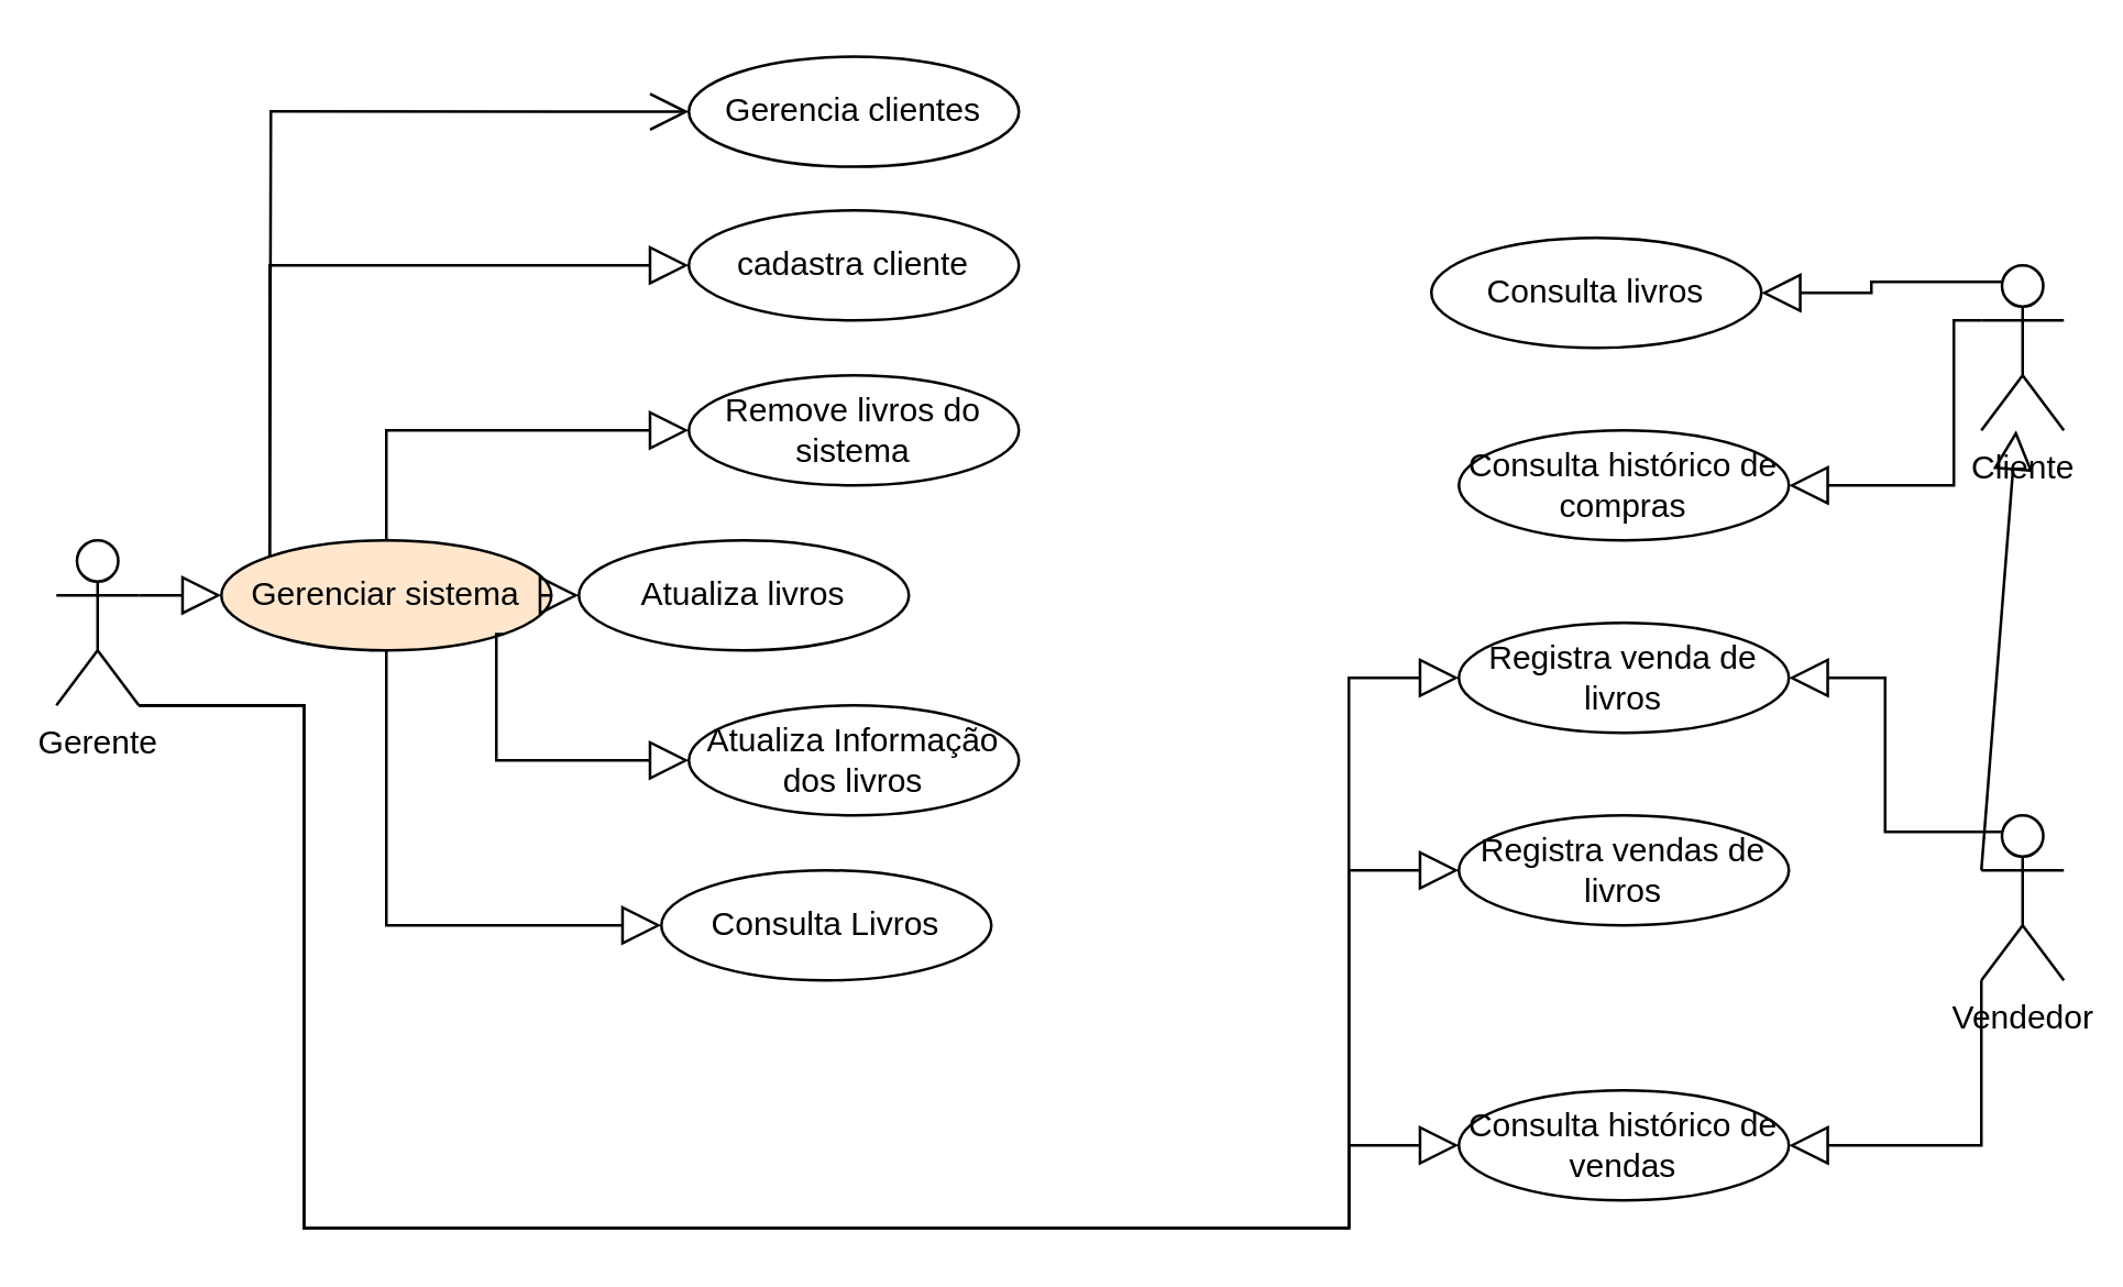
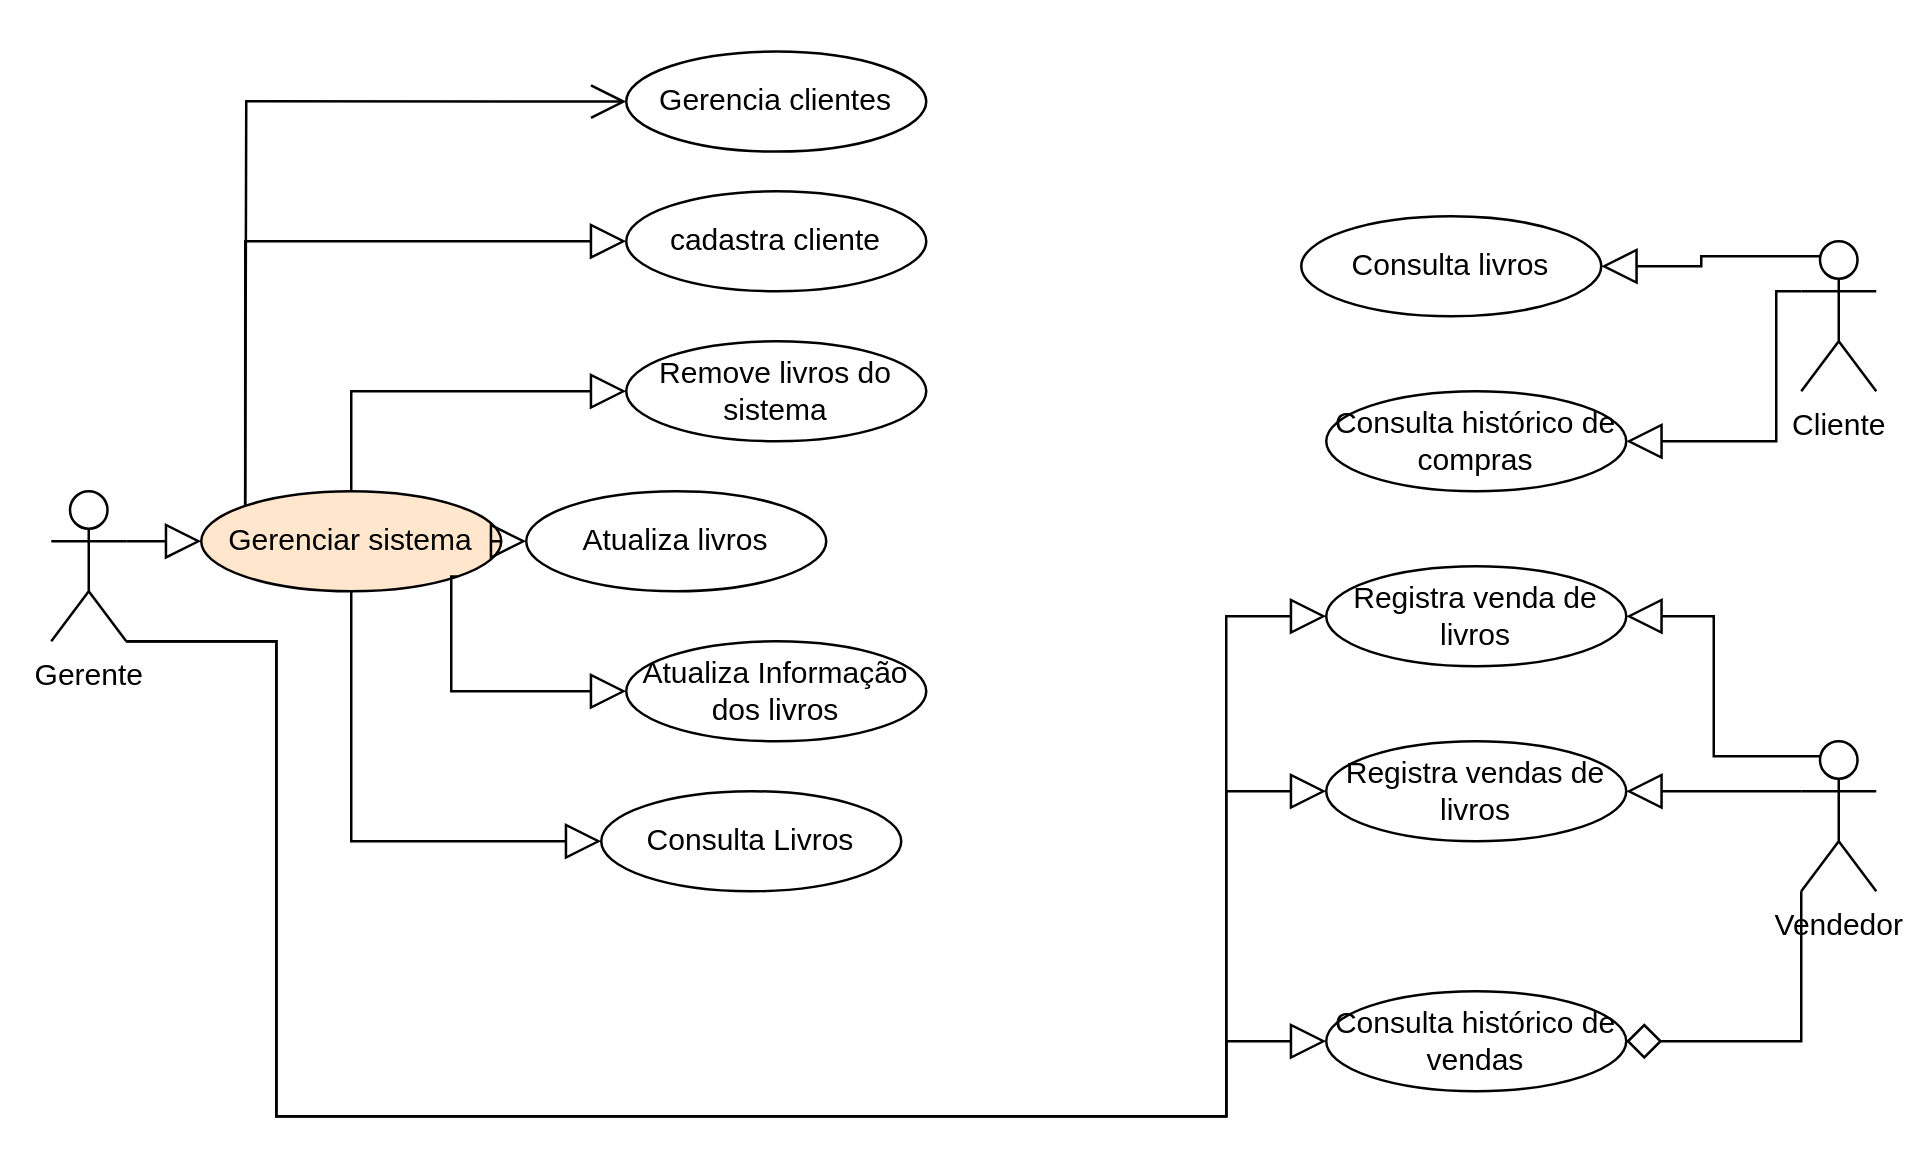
  <mxCell id="0" />
  <mxCell id="1" parent="0" />
  <mxCell id="2" value="Gerente" style="shape=umlActor;verticalLabelPosition=bottom;verticalAlign=top;html=1;outlineConnect=0;" vertex="1" parent="1"><mxGeometry x="20" y="196" width="30" height="60" as="geometry" /></mxCell>
  <mxCell id="3" value="Atualiza livros" style="ellipse;whiteSpace=wrap;html=1;" vertex="1" parent="1"><mxGeometry x="210" y="196" width="120" height="40" as="geometry" /></mxCell>
  <mxCell id="4" value="Atualiza Informação dos livros" style="ellipse;whiteSpace=wrap;html=1;" vertex="1" parent="1"><mxGeometry x="250" y="256" width="120" height="40" as="geometry" /></mxCell>
  <mxCell id="5" value="Remove livros do sistema" style="ellipse;whiteSpace=wrap;html=1;" vertex="1" parent="1"><mxGeometry x="250" y="136" width="120" height="40" as="geometry" /></mxCell>
  <mxCell id="6" value="Gerenciar sistema" style="ellipse;whiteSpace=wrap;html=1;fillColor=#ffe6cc;" vertex="1" parent="1"><mxGeometry x="80" y="196" width="120" height="40" as="geometry" /></mxCell>
  <mxCell id="7" value="Consulta Livros" style="ellipse;whiteSpace=wrap;html=1;" vertex="1" parent="1"><mxGeometry x="240" y="316" width="120" height="40" as="geometry" /></mxCell>
  <mxCell id="8" value="Vendedor&lt;div&gt;&lt;br&gt;&lt;/div&gt;" style="shape=umlActor;verticalLabelPosition=bottom;verticalAlign=top;html=1;outlineConnect=0;" vertex="1" parent="1"><mxGeometry x="720" y="296" width="30" height="60" as="geometry" /></mxCell>
  <mxCell id="9" value="Cliente" style="shape=umlActor;verticalLabelPosition=bottom;verticalAlign=top;html=1;outlineConnect=0;" vertex="1" parent="1"><mxGeometry x="720" y="96" width="30" height="60" as="geometry" /></mxCell>
  <mxCell id="10" value="Registra venda de livros" style="ellipse;whiteSpace=wrap;html=1;" vertex="1" parent="1"><mxGeometry x="530" y="226" width="120" height="40" as="geometry" /></mxCell>
  <mxCell id="11" value="Registra vendas de livros" style="ellipse;whiteSpace=wrap;html=1;" vertex="1" parent="1"><mxGeometry x="530" y="296" width="120" height="40" as="geometry" /></mxCell>
  <mxCell id="12" value="Consulta histórico de vendas" style="ellipse;whiteSpace=wrap;html=1;" vertex="1" parent="1"><mxGeometry x="530" y="396" width="120" height="40" as="geometry" /></mxCell>
  <mxCell id="13" value="" style="endArrow=block;endFill=0;endSize=12;html=1;rounded=0;exitX=1;exitY=1;exitDx=0;exitDy=0;entryX=0;entryY=0.5;entryDx=0;entryDy=0;edgeStyle=orthogonalEdgeStyle;" edge="1" parent="1" source="6" target="4"><mxGeometry width="160" relative="1" as="geometry"><mxPoint x="130" y="266" as="sourcePoint" /><mxPoint x="290" y="266" as="targetPoint" /><Array as="points"><mxPoint x="180" y="230" /><mxPoint x="180" y="276" /></Array></mxGeometry></mxCell>
  <mxCell id="14" value="" style="endArrow=block;endFill=0;endSize=12;html=1;rounded=0;exitX=0.5;exitY=1;exitDx=0;exitDy=0;entryX=0;entryY=0.5;entryDx=0;entryDy=0;edgeStyle=orthogonalEdgeStyle;" edge="1" parent="1" source="6" target="7"><mxGeometry width="160" relative="1" as="geometry"><mxPoint x="160" y="266" as="sourcePoint" /><mxPoint x="320" y="266" as="targetPoint" /></mxGeometry></mxCell>
  <mxCell id="15" value="" style="endArrow=block;endFill=0;endSize=12;html=1;rounded=0;exitX=1;exitY=0.5;exitDx=0;exitDy=0;entryX=0;entryY=0.5;entryDx=0;entryDy=0;" edge="1" parent="1" source="6" target="3"><mxGeometry width="160" relative="1" as="geometry"><mxPoint x="210" y="196" as="sourcePoint" /><mxPoint x="370" y="196" as="targetPoint" /></mxGeometry></mxCell>
  <mxCell id="16" value="" style="endArrow=block;endFill=0;endSize=12;html=1;rounded=0;exitX=0.5;exitY=0;exitDx=0;exitDy=0;entryX=0;entryY=0.5;entryDx=0;entryDy=0;edgeStyle=orthogonalEdgeStyle;" edge="1" parent="1" source="6" target="5"><mxGeometry width="160" relative="1" as="geometry"><mxPoint x="130" y="166" as="sourcePoint" /><mxPoint x="290" y="166" as="targetPoint" /></mxGeometry></mxCell>
  <mxCell id="17" value="Consulta livros" style="ellipse;whiteSpace=wrap;html=1;" vertex="1" parent="1"><mxGeometry x="520" y="86" width="120" height="40" as="geometry" /></mxCell>
  <mxCell id="18" value="Consulta histórico de compras" style="ellipse;whiteSpace=wrap;html=1;" vertex="1" parent="1"><mxGeometry x="530" y="156" width="120" height="40" as="geometry" /></mxCell>
  <mxCell id="19" value="cadastra cliente" style="ellipse;whiteSpace=wrap;html=1;" vertex="1" parent="1"><mxGeometry x="250" y="76" width="120" height="40" as="geometry" /></mxCell>
  <mxCell id="20" value="" style="endArrow=block;endFill=0;endSize=12;html=1;rounded=0;exitX=0;exitY=0;exitDx=0;exitDy=0;entryX=0;entryY=0.5;entryDx=0;entryDy=0;edgeStyle=orthogonalEdgeStyle;" edge="1" parent="1" source="6" target="19"><mxGeometry width="160" relative="1" as="geometry"><mxPoint x="150" y="206" as="sourcePoint" /><mxPoint x="260" y="166" as="targetPoint" /><Array as="points"><mxPoint x="98" y="96" /></Array></mxGeometry></mxCell>
  <mxCell id="21" value="" style="endArrow=block;endFill=0;endSize=12;html=1;rounded=0;exitX=1;exitY=1;exitDx=0;exitDy=0;exitPerimeter=0;entryX=0;entryY=0.5;entryDx=0;entryDy=0;edgeStyle=orthogonalEdgeStyle;elbow=vertical;" edge="1" parent="1" source="2" target="10"><mxGeometry width="160" relative="1" as="geometry"><mxPoint x="80" y="336" as="sourcePoint" /><mxPoint x="420" y="466" as="targetPoint" /><Array as="points"><mxPoint x="110" y="256" /><mxPoint x="110" y="446" /><mxPoint x="490" y="446" /><mxPoint x="490" y="246" /></Array></mxGeometry></mxCell>
- <mxCell id="22" value="" style="endArrow=block;endFill=0;endSize=12;html=1;rounded=0;entryX=1;entryY=0.5;entryDx=0;entryDy=0;exitX=0;exitY=1;exitDx=0;exitDy=0;exitPerimeter=0;edgeStyle=orthogonalEdgeStyle;" edge="1" parent="1" source="8" target="12"><mxGeometry width="160" relative="1" as="geometry"><mxPoint x="690" y="366" as="sourcePoint" /><mxPoint x="260" y="286" as="targetPoint" /></mxGeometry></mxCell>
- <mxCell id="23" value="" style="endArrow=block;endFill=0;endSize=12;html=1;rounded=0;exitX=0;exitY=0.333;exitDx=0;exitDy=0;exitPerimeter=0;" edge="1" parent="1" source="8" target="9"><mxGeometry width="160" relative="1" as="geometry"><mxPoint x="202" y="250" as="sourcePoint" /><mxPoint x="270" y="296" as="targetPoint" /></mxGeometry></mxCell>
+ <mxCell id="22" value="" style="endArrow=diamond;endFill=0;endSize=12;html=1;rounded=0;entryX=1;entryY=0.5;entryDx=0;entryDy=0;exitX=0;exitY=1;exitDx=0;exitDy=0;exitPerimeter=0;edgeStyle=orthogonalEdgeStyle;" edge="1" parent="1" source="8" target="12"><mxGeometry width="160" relative="1" as="geometry"><mxPoint x="690" y="366" as="sourcePoint" /><mxPoint x="260" y="286" as="targetPoint" /></mxGeometry></mxCell>
+ <mxCell id="23" value="" style="endArrow=block;endFill=0;endSize=12;html=1;rounded=0;exitX=0;exitY=0.333;exitDx=0;exitDy=0;entryX=1;entryY=0.5;entryDx=0;entryDy=0;exitPerimeter=0;" edge="1" parent="1" source="8" target="11"><mxGeometry width="160" relative="1" as="geometry"><mxPoint x="202" y="250" as="sourcePoint" /><mxPoint x="270" y="296" as="targetPoint" /></mxGeometry></mxCell>
  <mxCell id="24" value="" style="endArrow=block;endFill=0;endSize=12;html=1;rounded=0;exitX=0.25;exitY=0.1;exitDx=0;exitDy=0;entryX=1;entryY=0.5;entryDx=0;entryDy=0;exitPerimeter=0;edgeStyle=orthogonalEdgeStyle;" edge="1" parent="1" source="8" target="10"><mxGeometry width="160" relative="1" as="geometry"><mxPoint x="212" y="260" as="sourcePoint" /><mxPoint x="280" y="306" as="targetPoint" /></mxGeometry></mxCell>
  <mxCell id="25" value="" style="endArrow=block;endFill=0;endSize=12;html=1;rounded=0;exitX=0;exitY=0.333;exitDx=0;exitDy=0;entryX=1;entryY=0.5;entryDx=0;entryDy=0;exitPerimeter=0;edgeStyle=orthogonalEdgeStyle;" edge="1" parent="1" source="9" target="18"><mxGeometry width="160" relative="1" as="geometry"><mxPoint x="222" y="270" as="sourcePoint" /><mxPoint x="290" y="316" as="targetPoint" /><Array as="points"><mxPoint x="710" y="116" /><mxPoint x="710" y="176" /></Array></mxGeometry></mxCell>
  <mxCell id="26" value="" style="endArrow=block;endFill=0;endSize=12;html=1;rounded=0;exitX=0.25;exitY=0.1;exitDx=0;exitDy=0;entryX=1;entryY=0.5;entryDx=0;entryDy=0;exitPerimeter=0;edgeStyle=orthogonalEdgeStyle;" edge="1" parent="1" source="9" target="17"><mxGeometry width="160" relative="1" as="geometry"><mxPoint x="232" y="280" as="sourcePoint" /><mxPoint x="300" y="326" as="targetPoint" /></mxGeometry></mxCell>
  <mxCell id="27" value="Gerencia clientes" style="ellipse;whiteSpace=wrap;html=1;" vertex="1" parent="1"><mxGeometry x="250" y="20.14" width="120" height="40" as="geometry" /></mxCell>
  <mxCell id="28" value="" style="endArrow=open;endFill=0;endSize=12;html=1;rounded=0;exitX=0;exitY=0;exitDx=0;exitDy=0;entryX=0;entryY=0.5;entryDx=0;entryDy=0;" edge="1" parent="1" target="27" source="6"><mxGeometry width="160" relative="1" as="geometry"><mxPoint x="30.004" y="135.998" as="sourcePoint" /><mxPoint x="202.43" y="110.14" as="targetPoint" /><Array as="points"><mxPoint x="98" y="40" /></Array></mxGeometry></mxCell>
  <mxCell id="29" value="" style="endArrow=block;endFill=0;endSize=12;html=1;rounded=0;exitX=1;exitY=1;exitDx=0;exitDy=0;exitPerimeter=0;entryX=0;entryY=0.5;entryDx=0;entryDy=0;edgeStyle=orthogonalEdgeStyle;elbow=vertical;" edge="1" parent="1" source="2" target="11"><mxGeometry width="160" relative="1" as="geometry"><mxPoint x="60" y="266" as="sourcePoint" /><mxPoint x="540" y="256" as="targetPoint" /><Array as="points"><mxPoint x="110" y="256" /><mxPoint x="110" y="446" /><mxPoint x="490" y="446" /><mxPoint x="490" y="316" /></Array></mxGeometry></mxCell>
  <mxCell id="30" value="" style="endArrow=block;endFill=0;endSize=12;html=1;rounded=0;exitX=1;exitY=1;exitDx=0;exitDy=0;exitPerimeter=0;entryX=0;entryY=0.5;entryDx=0;entryDy=0;edgeStyle=orthogonalEdgeStyle;elbow=vertical;" edge="1" parent="1" source="2" target="12"><mxGeometry width="160" relative="1" as="geometry"><mxPoint x="70" y="276" as="sourcePoint" /><mxPoint x="550" y="266" as="targetPoint" /><Array as="points"><mxPoint x="110" y="256" /><mxPoint x="110" y="446" /><mxPoint x="490" y="446" /><mxPoint x="490" y="416" /></Array></mxGeometry></mxCell>
  <mxCell id="31" value="" style="endArrow=block;endFill=0;endSize=12;html=1;rounded=0;exitX=1;exitY=0.333;exitDx=0;exitDy=0;exitPerimeter=0;" edge="1" parent="1" source="2"><mxGeometry width="160" relative="1" as="geometry"><mxPoint x="210" y="226" as="sourcePoint" /><mxPoint x="80" y="216" as="targetPoint" /></mxGeometry></mxCell>
